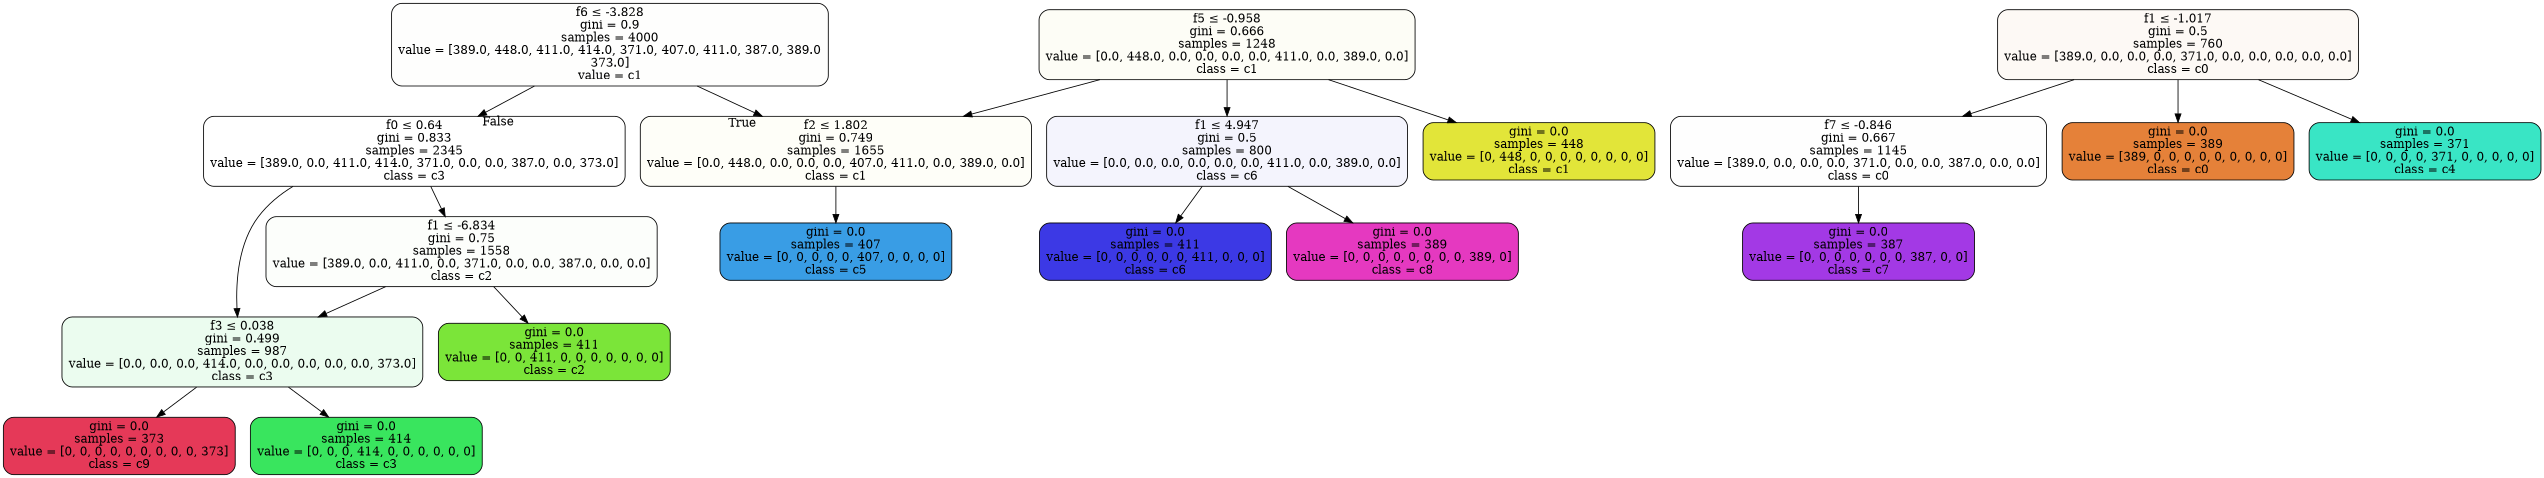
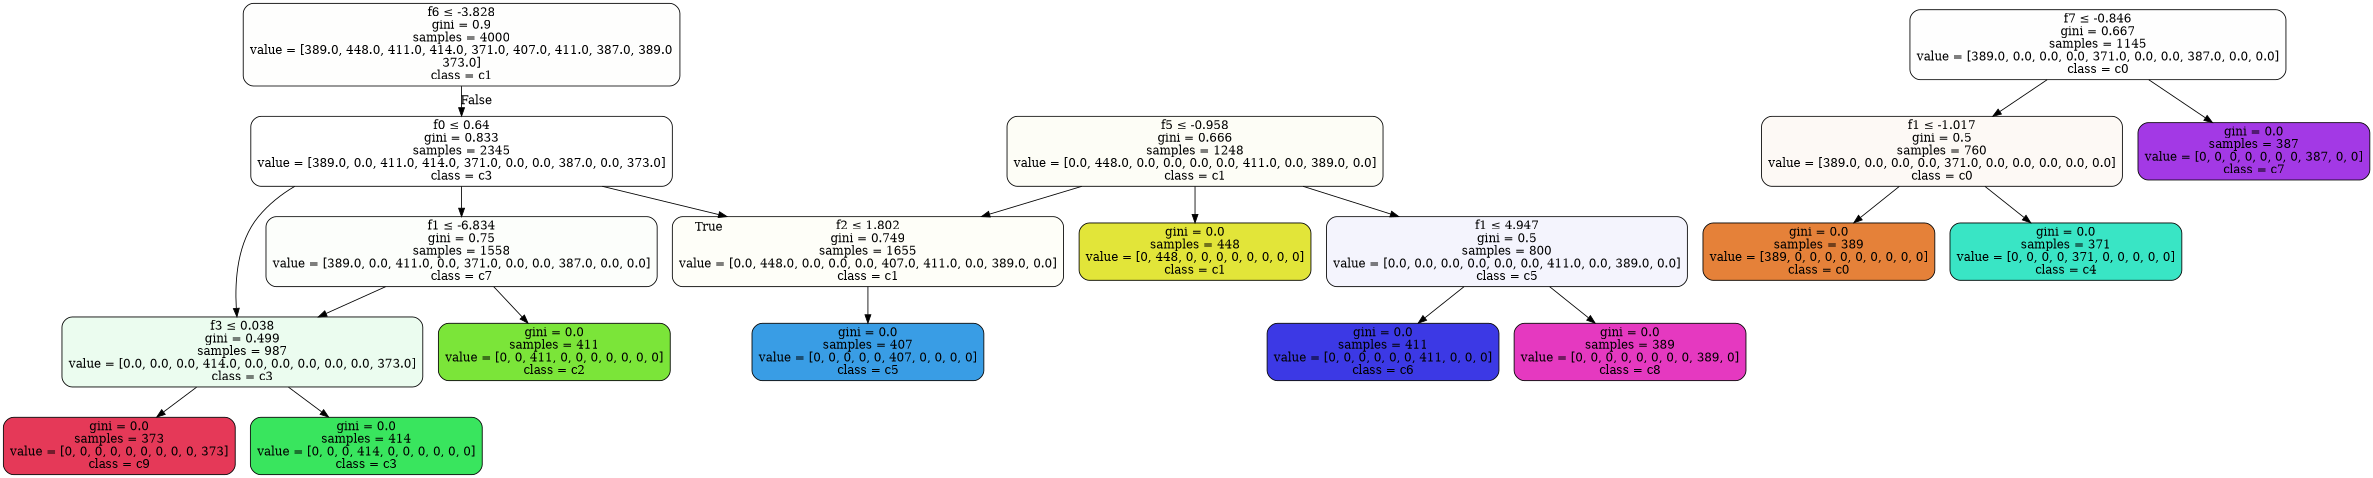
  digraph {
    fontname="DejaVu Serif"
    node [color=black fontname="DejaVu Serif" shape=box style="filled, rounded"]
    edge [fontname="DejaVu Serif"]
-   n1 [fillcolor="#e2e53902" label=<f6 &le; -3.828<br/>gini = 0.9<br/>samples = 4000<br/>value = [389.0, 448.0, 411.0, 414.0, 371.0, 407.0, 411.0, 387.0, 389.0<br/>373.0]<br/>value = c1>]
+   n1 [fillcolor="#e2e53902" label=<f6 &le; -3.828<br/>gini = 0.9<br/>samples = 4000<br/>value = [389.0, 448.0, 411.0, 414.0, 371.0, 407.0, 411.0, 387.0, 389.0<br/>373.0]<br/>class = c1>]
    n2 [fillcolor="#e2e53908" label=<f2 &le; 1.802<br/>gini = 0.749<br/>samples = 1655<br/>value = [0.0, 448.0, 0.0, 0.0, 0.0, 407.0, 411.0, 0.0, 389.0, 0.0]<br/>class = c1>]
    n3 [fillcolor="#39e55e00" label=<f0 &le; 0.64<br/>gini = 0.833<br/>samples = 2345<br/>value = [389.0, 0.0, 411.0, 414.0, 371.0, 0.0, 0.0, 387.0, 0.0, 373.0]<br/>class = c3>]
    n4 [fillcolor="#399de5ff" label=<gini = 0.0<br/>samples = 407<br/>value = [0, 0, 0, 0, 0, 407, 0, 0, 0, 0]<br/>class = c5>]
-   n5 [fillcolor="#7be53905" label=<f1 &le; -6.834<br/>gini = 0.75<br/>samples = 1558<br/>value = [389.0, 0.0, 411.0, 0.0, 371.0, 0.0, 0.0, 387.0, 0.0, 0.0]<br/>class = c2>]
+   n5 [fillcolor="#7be53905" label=<f1 &le; -6.834<br/>gini = 0.75<br/>samples = 1558<br/>value = [389.0, 0.0, 411.0, 0.0, 371.0, 0.0, 0.0, 387.0, 0.0, 0.0]<br/>class = c7>]
    n6 [fillcolor="#39e55e19" label=<f3 &le; 0.038<br/>gini = 0.499<br/>samples = 987<br/>value = [0.0, 0.0, 0.0, 414.0, 0.0, 0.0, 0.0, 0.0, 0.0, 373.0]<br/>class = c3>]
    n7 [fillcolor="#e2e5390b" label=<f5 &le; -0.958<br/>gini = 0.666<br/>samples = 1248<br/>value = [0.0, 448.0, 0.0, 0.0, 0.0, 0.0, 411.0, 0.0, 389.0, 0.0]<br/>class = c1>]
-   n8 [fillcolor="#3c39e50e" label=<f1 &le; 4.947<br/>gini = 0.5<br/>samples = 800<br/>value = [0.0, 0.0, 0.0, 0.0, 0.0, 0.0, 411.0, 0.0, 389.0, 0.0]<br/>class = c6>]
+   n8 [fillcolor="#3c39e50e" label=<f1 &le; 4.947<br/>gini = 0.5<br/>samples = 800<br/>value = [0.0, 0.0, 0.0, 0.0, 0.0, 0.0, 411.0, 0.0, 389.0, 0.0]<br/>class = c5>]
    n9 [fillcolor="#e2e539ff" label=<gini = 0.0<br/>samples = 448<br/>value = [0, 448, 0, 0, 0, 0, 0, 0, 0, 0]<br/>class = c1>]
    n10 [fillcolor="#e539c0ff" label=<gini = 0.0<br/>samples = 389<br/>value = [0, 0, 0, 0, 0, 0, 0, 0, 389, 0]<br/>class = c8>]
    n11 [fillcolor="#3c39e5ff" label=<gini = 0.0<br/>samples = 411<br/>value = [0, 0, 0, 0, 0, 0, 411, 0, 0, 0]<br/>class = c6>]
    n12 [fillcolor="#7be539ff" label=<gini = 0.0<br/>samples = 411<br/>value = [0, 0, 411, 0, 0, 0, 0, 0, 0, 0]<br/>class = c2>]
    n13 [fillcolor="#e53958ff" label=<gini = 0.0<br/>samples = 373<br/>value = [0, 0, 0, 0, 0, 0, 0, 0, 0, 373]<br/>class = c9>]
    n14 [fillcolor="#39e55eff" label=<gini = 0.0<br/>samples = 414<br/>value = [0, 0, 0, 414, 0, 0, 0, 0, 0, 0]<br/>class = c3>]
    n15 [fillcolor="#e5813901" label=<f7 &le; -0.846<br/>gini = 0.667<br/>samples = 1145<br/>value = [389.0, 0.0, 0.0, 0.0, 371.0, 0.0, 0.0, 387.0, 0.0, 0.0]<br/>class = c0>]
    n16 [fillcolor="#e581390c" label=<f1 &le; -1.017<br/>gini = 0.5<br/>samples = 760<br/>value = [389.0, 0.0, 0.0, 0.0, 371.0, 0.0, 0.0, 0.0, 0.0, 0.0]<br/>class = c0>]
    n17 [fillcolor="#a339e5ff" label=<gini = 0.0<br/>samples = 387<br/>value = [0, 0, 0, 0, 0, 0, 0, 387, 0, 0]<br/>class = c7>]
    n18 [fillcolor="#e58139ff" label=<gini = 0.0<br/>samples = 389<br/>value = [389, 0, 0, 0, 0, 0, 0, 0, 0, 0]<br/>class = c0>]
    n19 [fillcolor="#39e5c5ff" label=<gini = 0.0<br/>samples = 371<br/>value = [0, 0, 0, 0, 371, 0, 0, 0, 0, 0]<br/>class = c4>]
-   n1 -> n2 [headlabel=True labelangle=45 labeldistance=2.5]
+   n3 -> n2 [headlabel=True labelangle=45 labeldistance=2.5]
    n1 -> n3 [headlabel=False labelangle=-45 labeldistance=2.5]
    n2 -> n4
    n3 -> n5
    n3 -> n6
    n5 -> n6
    n5 -> n12
    n6 -> n13
    n6 -> n14
    n7 -> n2
    n7 -> n8
    n7 -> n9
    n8 -> n10
    n8 -> n11
-   n16 -> n15
+   n15 -> n16
    n15 -> n17
    n16 -> n18
    n16 -> n19
  }
